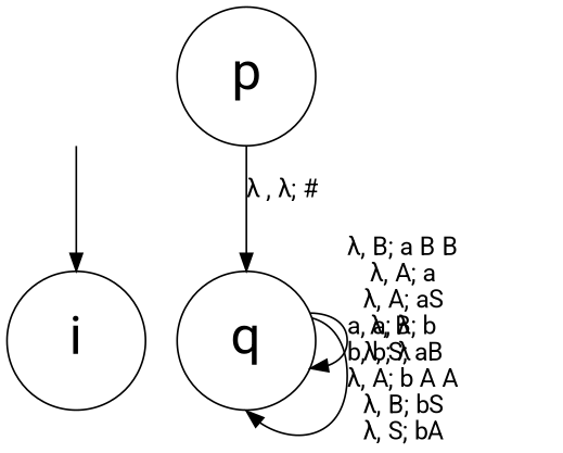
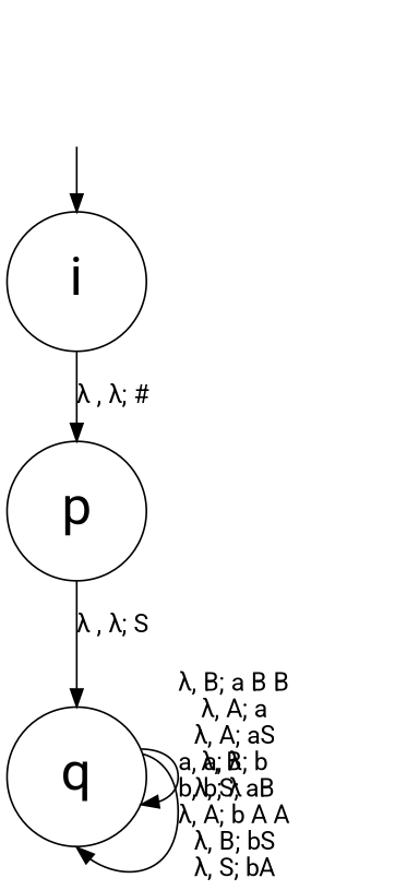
  digraph {
    diredgeconstraints=True
    fontname=Roboto
    rankdir=TB
    node [fontcolor=black fontname=Roboto fontsize=30 shape=circle]
    edge [fontname=Roboto]
    "" [fontsize=18 height=1.1 shape=none]
    i [height=1.1]
    p [height=1.1]
    q [height=1.1]
    "" -> i
-   p -> q [label="λ , λ; #"]
+   i -> p [label="λ , λ; #"]
+   p -> q [label="λ , λ; S"]
    q -> q [label="λ, B; a B B\nλ, A; a\nλ, A; aS\nλ, B; b\nλ, S; aB\nλ, A; b A A\nλ, B; bS\nλ, S; bA\n"]
    q -> q [headport=s label="a, a; λ\nb, b; λ\n"]
  }
